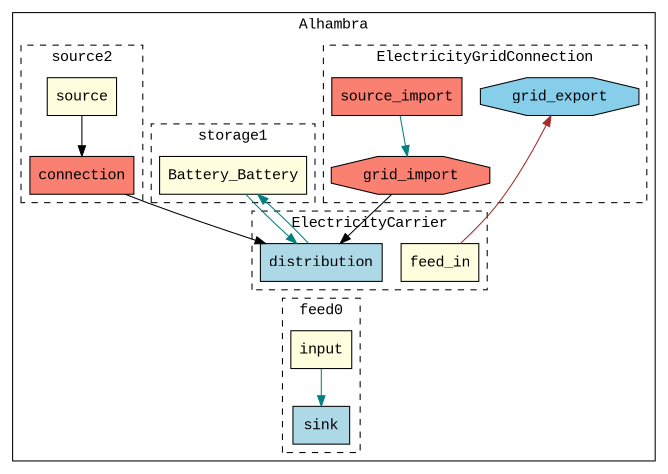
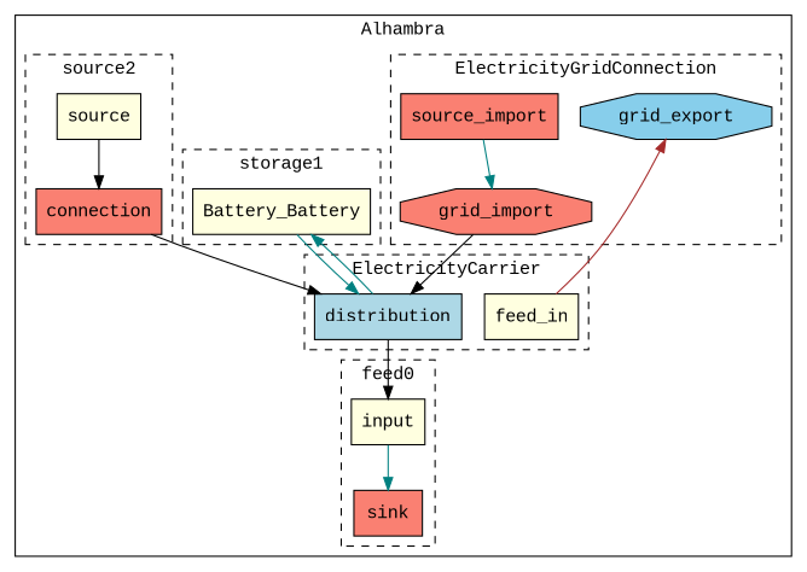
  digraph {
    fontname="Liberation Mono"
    node [fillcolor=lightyellow fontname="Liberation Mono" shape=box style=filled]
    edge [color=black fontname="Liberation Mono"]
    n1 [fillcolor=lightblue label=distribution]
    n2 [label=feed_in]
    n3 [fillcolor=salmon label=grid_import shape=octagon]
    n4 [fillcolor=salmon label=source_import]
    n5 [fillcolor=skyblue label=grid_export shape=octagon]
    n6 [label=input]
-   n7 [fillcolor=lightblue label=sink]
+   n7 [fillcolor=salmon label=sink]
    n8 [label=Battery_Battery]
    n9 [fillcolor=salmon label=connection]
    n10 [label=source]
    subgraph cluster_1 {
      label=Alhambra
      subgraph cluster_2 {
        color=black
        label=ElectricityCarrier
        style=dashed
        n1
        n2
      }
      subgraph cluster_3 {
        color=black
        label=ElectricityGridConnection
        style=dashed
        n3
        n4
        n5
      }
      subgraph cluster_4 {
        color=black
        label=feed0
        style=dashed
        n6
        n7
      }
      subgraph cluster_5 {
        color=black
        label=storage1
        style=dashed
        n8
      }
      subgraph cluster_6 {
        color=black
        label=source2
        style=dashed
        n9
        n10
      }
    }
+   n1 -> n6
    n1 -> n8 [color=teal]
    n2 -> n5 [color=brown]
    n3 -> n1
    n4 -> n3 [color=teal]
    n6 -> n7 [color=teal]
    n8 -> n1 [color=teal]
    n9 -> n1
    n10 -> n9
  }
